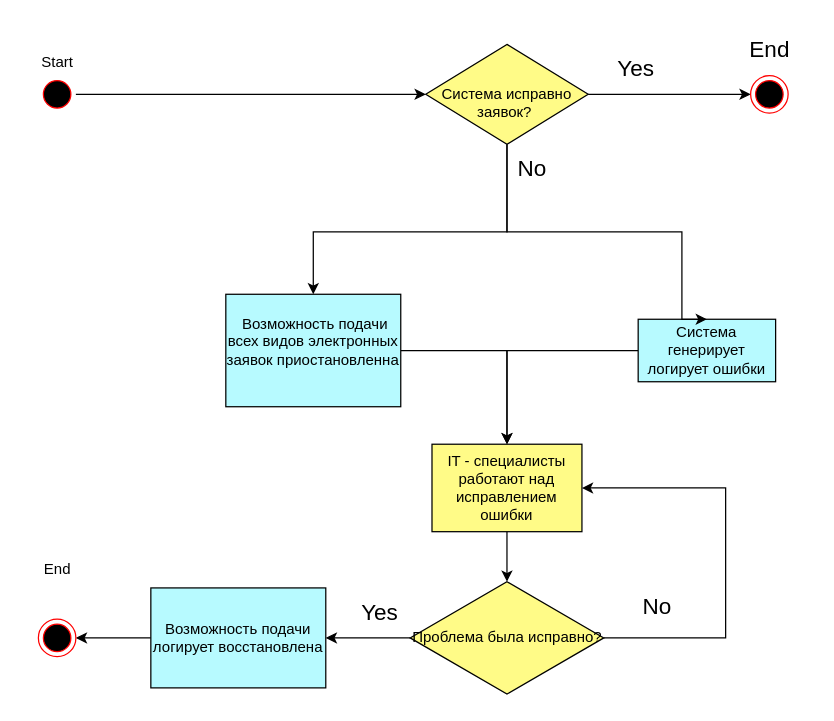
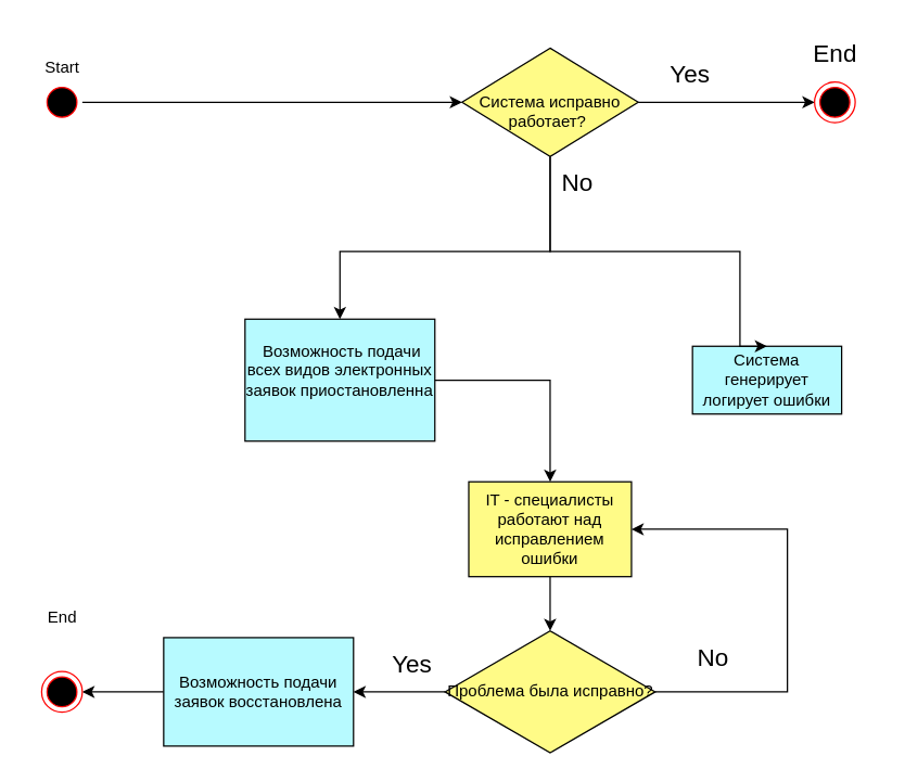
  <mxCell id="0" />
  <mxCell id="1" parent="0" />
  <mxCell id="2" style="edgeStyle=orthogonalEdgeStyle;rounded=0;orthogonalLoop=1;jettySize=auto;html=1;entryX=0;entryY=0.5;entryDx=0;entryDy=0;" edge="1" parent="1" source="3" target="21"><mxGeometry relative="1" as="geometry" /></mxCell>
  <mxCell id="3" value="" style="ellipse;html=1;shape=startState;fillColor=#000000;strokeColor=#ff0000;" vertex="1" parent="1"><mxGeometry x="30" y="60" width="30" height="30" as="geometry" /></mxCell>
  <mxCell id="4" value="Start" style="text;html=1;align=center;verticalAlign=middle;resizable=0;points=[];autosize=1;strokeColor=none;fillColor=none;" vertex="1" parent="1"><mxGeometry width="50" height="30" as="geometry" x="20" y="35" /></mxCell>
- <mxCell id="5" style="edgeStyle=orthogonalEdgeStyle;rounded=0;orthogonalLoop=1;jettySize=auto;html=1;entryX=0.5;entryY=0;entryDx=0;entryDy=0;" edge="1" parent="1" source="6" target="8"><mxGeometry relative="1" as="geometry" /></mxCell>
  <mxCell id="6" value="Система генерирует логирует ошибки" style="html=1;whiteSpace=wrap;fillColor=#B7FAFF;" vertex="1" parent="1"><mxGeometry x="510" y="255" width="110" height="50" as="geometry" /></mxCell>
  <mxCell id="7" value="" style="edgeStyle=orthogonalEdgeStyle;rounded=0;orthogonalLoop=1;jettySize=auto;html=1;" edge="1" parent="1" source="8" target="11"><mxGeometry relative="1" as="geometry" /></mxCell>
  <mxCell id="8" value="IT - специалисты работают над исправлением ошибки" style="html=1;whiteSpace=wrap;fillColor=#fffb87;" vertex="1" parent="1"><mxGeometry x="345" y="355" width="120" height="70" as="geometry" /></mxCell>
  <mxCell id="9" value="" style="edgeStyle=orthogonalEdgeStyle;rounded=0;orthogonalLoop=1;jettySize=auto;html=1;" edge="1" parent="1" source="11" target="13"><mxGeometry relative="1" as="geometry" /></mxCell>
  <mxCell id="10" style="edgeStyle=orthogonalEdgeStyle;rounded=0;orthogonalLoop=1;jettySize=auto;html=1;entryX=1;entryY=0.5;entryDx=0;entryDy=0;" edge="1" parent="1" source="11" target="8"><mxGeometry relative="1" as="geometry"><Array as="points"><mxPoint x="580" y="510" /><mxPoint x="580" y="390" /></Array></mxGeometry></mxCell>
  <mxCell id="11" value="Проблема была исправно?" style="rhombus;whiteSpace=wrap;html=1;fillColor=#FFFB87;" vertex="1" parent="1"><mxGeometry x="327.5" y="465" width="155" height="90" as="geometry" /></mxCell>
  <mxCell id="12" style="edgeStyle=orthogonalEdgeStyle;rounded=0;orthogonalLoop=1;jettySize=auto;html=1;" edge="1" parent="1" source="13" target="16"><mxGeometry relative="1" as="geometry" /></mxCell>
- <mxCell id="13" value="Возможность подачи логирует восстановлена" style="whiteSpace=wrap;html=1;fillColor=#B7FAFF;" vertex="1" parent="1"><mxGeometry x="120" y="470" width="140" height="80" as="geometry" /></mxCell>
+ <mxCell id="13" value="Возможность подачи заявок восстановлена" style="whiteSpace=wrap;html=1;fillColor=#B7FAFF;" vertex="1" parent="1"><mxGeometry x="120" y="470" width="140" height="80" as="geometry" /></mxCell>
  <mxCell id="14" value="&lt;font style=&quot;font-size: 18px;&quot;&gt;Yes&lt;/font&gt;" style="text;html=1;align=center;verticalAlign=middle;resizable=0;points=[];autosize=1;strokeColor=none;fillColor=none;" vertex="1" parent="1"><mxGeometry x="277.5" y="470" width="50" height="40" as="geometry" /></mxCell>
  <mxCell id="15" value="&lt;font style=&quot;font-size: 18px;&quot;&gt;No&lt;/font&gt;" style="text;html=1;align=center;verticalAlign=middle;resizable=0;points=[];autosize=1;strokeColor=none;fillColor=none;" vertex="1" parent="1"><mxGeometry x="500" y="465" width="50" height="40" as="geometry" /></mxCell>
  <mxCell id="16" value="" style="ellipse;html=1;shape=endState;fillColor=#000000;strokeColor=#ff0000;" vertex="1" parent="1"><mxGeometry x="30" y="495" width="30" height="30" as="geometry" /></mxCell>
  <mxCell id="17" value="End" style="text;html=1;align=center;verticalAlign=middle;resizable=0;points=[];autosize=1;strokeColor=none;fillColor=none;" vertex="1" parent="1"><mxGeometry x="25" y="440" width="40" height="30" as="geometry" /></mxCell>
  <mxCell id="18" style="edgeStyle=orthogonalEdgeStyle;rounded=0;orthogonalLoop=1;jettySize=auto;html=1;entryX=0.5;entryY=0;entryDx=0;entryDy=0;" edge="1" parent="1" source="21" target="6"><mxGeometry relative="1" as="geometry"><Array as="points"><mxPoint x="405" y="185" /><mxPoint x="545" y="185" /></Array></mxGeometry></mxCell>
  <mxCell id="19" style="edgeStyle=orthogonalEdgeStyle;rounded=0;orthogonalLoop=1;jettySize=auto;html=1;entryX=0;entryY=0.5;entryDx=0;entryDy=0;" edge="1" parent="1" source="21" target="25"><mxGeometry relative="1" as="geometry" /></mxCell>
  <mxCell id="20" style="edgeStyle=orthogonalEdgeStyle;rounded=0;orthogonalLoop=1;jettySize=auto;html=1;" edge="1" parent="1" source="21" target="23"><mxGeometry relative="1" as="geometry"><Array as="points"><mxPoint x="405" y="185" /><mxPoint x="250" y="185" /></Array></mxGeometry></mxCell>
- <mxCell id="21" value="&lt;div&gt;&lt;br&gt;&lt;/div&gt;Система исправно заявок?&amp;nbsp;" style="rhombus;whiteSpace=wrap;html=1;fillColor=#FFFB87;" vertex="1" parent="1"><mxGeometry x="340" width="130" height="80" as="geometry" y="35" /></mxCell>
+ <mxCell id="21" value="&lt;div&gt;&lt;br&gt;&lt;/div&gt;Система исправно работает?&amp;nbsp;" style="rhombus;whiteSpace=wrap;html=1;fillColor=#FFFB87;" vertex="1" parent="1"><mxGeometry x="340" width="130" height="80" as="geometry" y="35" /></mxCell>
  <mxCell id="22" style="edgeStyle=orthogonalEdgeStyle;rounded=0;orthogonalLoop=1;jettySize=auto;html=1;entryX=0.5;entryY=0;entryDx=0;entryDy=0;" edge="1" parent="1" source="23" target="8"><mxGeometry relative="1" as="geometry" /></mxCell>
  <mxCell id="23" value="&amp;nbsp;Возможность подачи всех видов электронных заявок приостановленна&lt;div&gt;&lt;br&gt;&lt;/div&gt;" style="whiteSpace=wrap;html=1;fillColor=#B7FAFF;" vertex="1" parent="1"><mxGeometry x="180" y="235" width="140" height="90" as="geometry" /></mxCell>
  <mxCell id="24" value="&lt;font style=&quot;font-size: 18px;&quot;&gt;End&lt;/font&gt;" style="text;html=1;align=center;verticalAlign=middle;resizable=0;points=[];autosize=1;strokeColor=none;fillColor=none;" vertex="1" parent="1"><mxGeometry x="585" y="20" width="60" height="40" as="geometry" /></mxCell>
  <mxCell id="25" value="" style="ellipse;html=1;shape=endState;fillColor=#000000;strokeColor=#ff0000;" vertex="1" parent="1"><mxGeometry x="600" y="60" width="30" height="30" as="geometry" /></mxCell>
  <mxCell id="26" value="&lt;font style=&quot;font-size: 18px;&quot;&gt;No&lt;/font&gt;" style="text;html=1;align=center;verticalAlign=middle;resizable=0;points=[];autosize=1;strokeColor=none;fillColor=none;" vertex="1" parent="1"><mxGeometry x="400" y="115" width="50" height="40" as="geometry" /></mxCell>
  <mxCell id="27" value="&lt;font style=&quot;font-size: 18px;&quot;&gt;Yes&lt;/font&gt;" style="text;html=1;align=center;verticalAlign=middle;resizable=0;points=[];autosize=1;strokeColor=none;fillColor=none;" vertex="1" parent="1"><mxGeometry x="482.5" width="50" height="40" as="geometry" y="35" /></mxCell>
